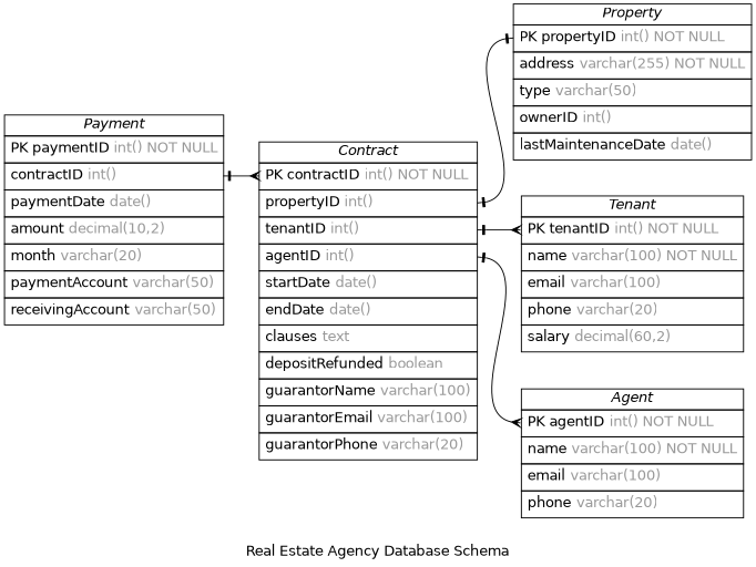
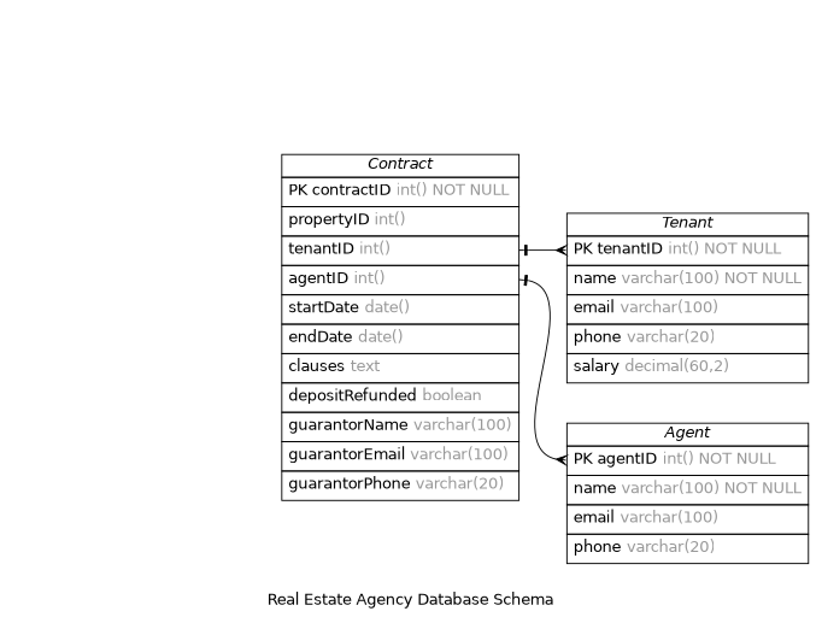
  digraph {
    concentrate=true
    fontname=Helvetica
    label="Real Estate Agency Database Schema"
    nodesep=0.5
    rankdir=LR
    splines=spline
    node [fontname=Helvetica shape=plain]
    edge [arrowhead=ocrow arrowsize=0.9 arrowtail=noneotee dir=both fontname=Helvetica fontsize=12 labelangle=32 labeldistance=1.8 penwidth=1.0]
    n1 [label=<         <table border="0" cellborder="1" cellspacing="0" >         <tr><td><i>Agent</i></td></tr>         <tr><td port="agentID" align="left" cellpadding="5">PK agentID <font color="grey60">int() NOT NULL</font></td></tr>         <tr><td port="name" align="left" cellpadding="5">name <font color="grey60">varchar(100) NOT NULL</font></td></tr>         <tr><td port="email" align="left" cellpadding="5">email <font color="grey60">varchar(100)</font></td></tr>         <tr><td port="phone" align="left" cellpadding="5">phone <font color="grey60">varchar(20)</font></td></tr>     </table>>]
-   n2 [label=<         <table border="0" cellborder="1" cellspacing="0" >         <tr><td><i>Property</i></td></tr>         <tr><td port="propertyID" align="left" cellpadding="5">PK propertyID <font color="grey60">int() NOT NULL</font></td></tr>         <tr><td port="address" align="left" cellpadding="5">address <font color="grey60">varchar(255) NOT NULL</font></td></tr>         <tr><td port="type" align="left" cellpadding="5">type <font color="grey60">varchar(50)</font></td></tr>         <tr><td port="ownerID" align="left" cellpadding="5">ownerID <font color="grey60">int()</font></td></tr>         <tr><td port="lastMaintenanceDate" align="left" cellpadding="5">lastMaintenanceDate <font color="grey60">date()</font></td></tr>     </table>>]
    n3 [label=<         <table border="0" cellborder="1" cellspacing="0" >         <tr><td><i>Tenant</i></td></tr>         <tr><td port="tenantID" align="left" cellpadding="5">PK tenantID <font color="grey60">int() NOT NULL</font></td></tr>         <tr><td port="name" align="left" cellpadding="5">name <font color="grey60">varchar(100) NOT NULL</font></td></tr>         <tr><td port="email" align="left" cellpadding="5">email <font color="grey60">varchar(100)</font></td></tr>         <tr><td port="phone" align="left" cellpadding="5">phone <font color="grey60">varchar(20)</font></td></tr>         <tr><td port="salary" align="left" cellpadding="5">salary <font color="grey60">decimal(60,2)</font></td></tr>     </table>>]
    n4 [label=<         <table border="0" cellborder="1" cellspacing="0" >         <tr><td><i>Contract</i></td></tr>         <tr><td port="contractID" align="left" cellpadding="5">PK contractID <font color="grey60">int() NOT NULL</font></td></tr>         <tr><td port="propertyID" align="left" cellpadding="5">propertyID <font color="grey60">int()</font></td></tr>         <tr><td port="tenantID" align="left" cellpadding="5">tenantID <font color="grey60">int()</font></td></tr>         <tr><td port="agentID" align="left" cellpadding="5">agentID <font color="grey60">int()</font></td></tr>         <tr><td port="startDate" align="left" cellpadding="5">startDate <font color="grey60">date()</font></td></tr>         <tr><td port="endDate" align="left" cellpadding="5">endDate <font color="grey60">date()</font></td></tr>         <tr><td port="clauses" align="left" cellpadding="5">clauses <font color="grey60">text</font></td></tr>         <tr><td port="depositRefunded" align="left" cellpadding="5">depositRefunded <font color="grey60">boolean</font></td></tr>         <tr><td port="guarantorName" align="left" cellpadding="5">guarantorName <font color="grey60">varchar(100)</font></td></tr>         <tr><td port="guarantorEmail" align="left" cellpadding="5">guarantorEmail <font color="grey60">varchar(100)</font></td></tr>         <tr><td port="guarantorPhone" align="left" cellpadding="5">guarantorPhone <font color="grey60">varchar(20)</font></td></tr>     </table>>]
-   n5 [label=<         <table border="0" cellborder="1" cellspacing="0" >         <tr><td><i>Payment</i></td></tr>         <tr><td port="paymentID" align="left" cellpadding="5">PK paymentID <font color="grey60">int() NOT NULL</font></td></tr>         <tr><td port="contractID" align="left" cellpadding="5">contractID <font color="grey60">int()</font></td></tr>         <tr><td port="paymentDate" align="left" cellpadding="5">paymentDate <font color="grey60">date()</font></td></tr>         <tr><td port="amount" align="left" cellpadding="5">amount <font color="grey60">decimal(10,2)</font></td></tr>         <tr><td port="month" align="left" cellpadding="5">month <font color="grey60">varchar(20)</font></td></tr>         <tr><td port="paymentAccount" align="left" cellpadding="5">paymentAccount <font color="grey60">varchar(50)</font></td></tr>         <tr><td port="receivingAccount" align="left" cellpadding="5">receivingAccount <font color="grey60">varchar(50)</font></td></tr>     </table>>]
    n4 -> n1 [headport=agentID tailport=agentID]
-   n4 -> n2 [arrowhead=noneotee headport=propertyID tailport=propertyID]
    n4 -> n3 [headport=tenantID tailport=tenantID]
-   n5 -> n4 [headport=contractID tailport=contractID]
  }
